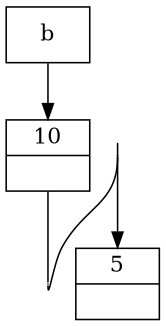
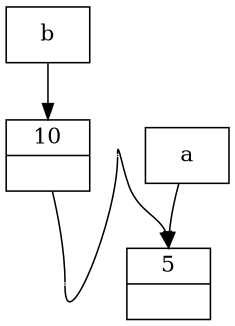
  digraph {
    rankdir=TB
    node [shape=record]
    edge [headport=n]
    invisible_start [height=0 shape=point]
    invisible_end [height=0 shape=point]
    n3 [label="{<data> 5| <next>}"]
    n4 [label="{<data> 10| <next>}"]
+   a
    b
    subgraph sub_1 {
      invisible_start
      invisible_end
    }
    invisible_start -> invisible_end [dir=none headport=s tailport=s]
    invisible_start -> n3 [arrowtail=none tailport=n]
    n4 -> invisible_end [arrowhead=none tailport="next:c"]
+   a -> n3
    b -> n4
  }
